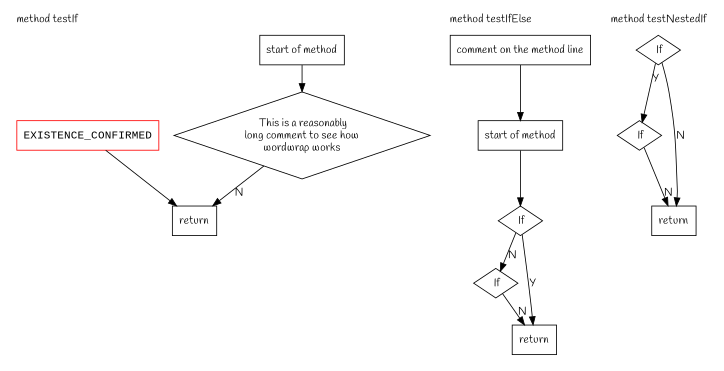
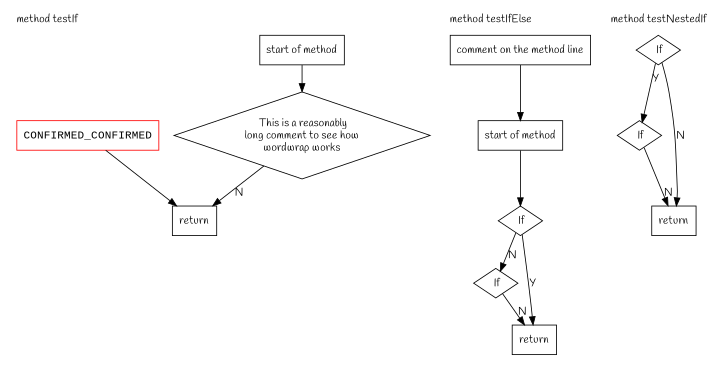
  digraph {
    compound=true
    fontname=Handlee
    node [fillcolor=white fontname=Handlee shape=rect style=filled]
    edge [fontname=Handlee shape=diamond]
    n1 [label="start of method"]
    n2 [label=" This is a reasonably\nlong comment to see how\nwordwrap works" shape=diamond]
-   n3 [color=red fontname="Courier New" label=EXISTENCE_CONFIRMED]
+   n3 [color=red fontname="Courier New" label=CONFIRMED_CONFIRMED]
    n4 [label=return]
    n5 [label="comment on the method line"]
    n6 [label="start of method"]
    n7 [label=" If" shape=diamond]
    n8 [label=" If" shape=diamond]
    n9 [label=return]
    n10 [label=" If" shape=diamond]
    n11 [label=" If" shape=diamond]
    n12 [label=return]
    subgraph cluster_1 {
      label="method testIf"
      labeljust=l
      pencolor=transparent
      ranksep=0.5
      n1
      n2
      n3
      n4
    }
    subgraph cluster_2 {
      label="method testIfElse"
      labeljust=l
      pencolor=transparent
      ranksep=0.5
      n5
      n6
      n7
      n8
      n9
    }
    subgraph cluster_3 {
      label="method testNestedIf"
      labeljust=l
      pencolor=transparent
      ranksep=0.5
      n10
      n11
      n12
    }
    n1 -> n2 [shape=""]
    n2 -> n4 [label=N]
    n3 -> n4 [shape=""]
    n5 -> n6 [shape=""]
    n6 -> n7 [shape=""]
    n7 -> n8 [label=N]
    n7 -> n9 [label=Y]
    n8 -> n9 [label=N]
    n10 -> n11 [label=Y]
    n10 -> n12 [label=N]
    n11 -> n12 [label=N]
  }
